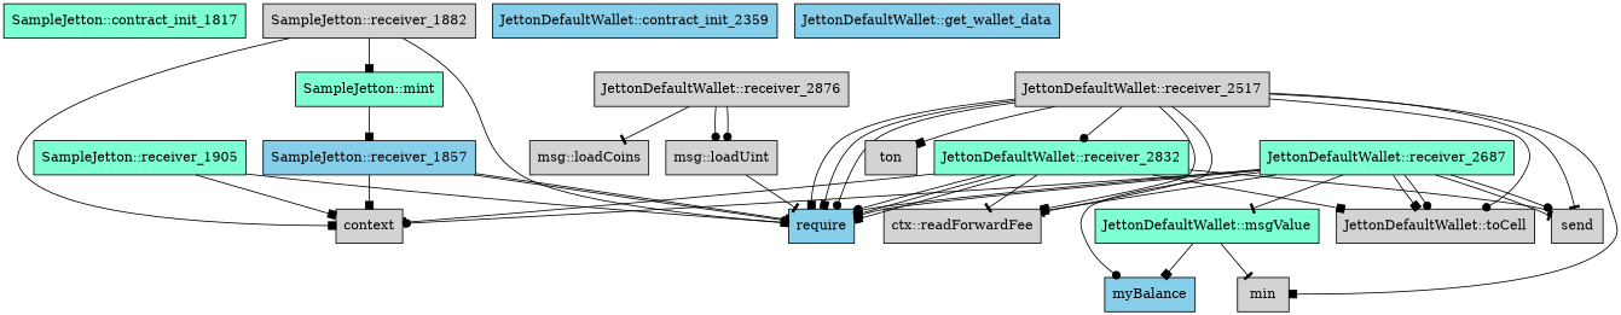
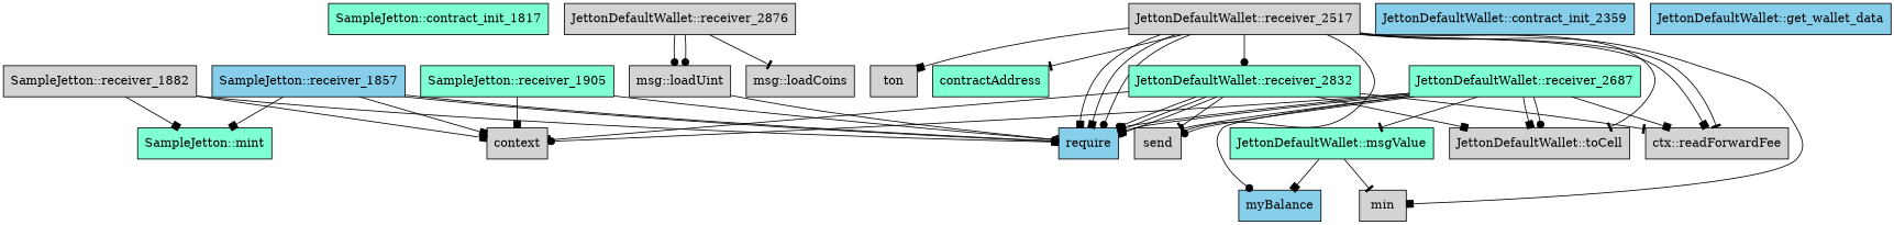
  digraph {
    node [fillcolor=lightgrey shape=box style=filled]
    edge [arrowhead=box]
    n1 [fillcolor=aquamarine label="SampleJetton::contract_init_1817"]
    n2 [fillcolor=skyblue label="SampleJetton::receiver_1857"]
    n3 [label=context]
    n4 [fillcolor=skyblue label=require]
    n5 [fillcolor=aquamarine label="SampleJetton::mint"]
    n6 [label="SampleJetton::receiver_1882"]
    n7 [fillcolor=aquamarine label="SampleJetton::receiver_1905"]
    n8 [fillcolor=skyblue label="JettonDefaultWallet::contract_init_2359"]
    n9 [label="JettonDefaultWallet::receiver_2517"]
    n10 [label="ctx::readForwardFee"]
    n11 [label=min]
    n12 [label=ton]
+   n13 [fillcolor=aquamarine label=contractAddress]
    n14 [label=send]
    n15 [label="JettonDefaultWallet::toCell"]
    n16 [fillcolor=aquamarine label="JettonDefaultWallet::receiver_2832"]
    n17 [fillcolor=aquamarine label="JettonDefaultWallet::receiver_2687"]
    n18 [fillcolor=aquamarine label="JettonDefaultWallet::msgValue"]
    n19 [fillcolor=skyblue label=myBalance]
    n20 [label="JettonDefaultWallet::receiver_2876"]
    n21 [label="msg::loadUint"]
    n22 [label="msg::loadCoins"]
    n23 [fillcolor=skyblue label="JettonDefaultWallet::get_wallet_data"]
    n2 -> n3
    n2 -> n4 [arrowhead=dot]
    n2 -> n4 [arrowhead=tee]
-   n5 -> n2
+   n2 -> n5
    n6 -> n3
    n6 -> n4
    n6 -> n5
    n7 -> n3
    n7 -> n4 [arrowhead=dot]
    n9 -> n4
    n9 -> n4
    n9 -> n4 [arrowhead=dot]
    n9 -> n10
    n9 -> n10 [arrowhead=tee]
    n9 -> n11
    n9 -> n12
+   n9 -> n13 [arrowhead=tee]
    n9 -> n14 [arrowhead=tee]
-   n9 -> n15 [arrowhead=dot]
+   n9 -> n15 [arrowhead=tee]
    n9 -> n16 [arrowhead=dot]
    n16 -> n3 [arrowhead=tee]
    n16 -> n4 [arrowhead=dot]
    n16 -> n4
    n16 -> n4
    n16 -> n10 [arrowhead=tee]
    n16 -> n14 [arrowhead=tee]
    n16 -> n15
    n17 -> n3 [arrowhead=dot]
    n17 -> n4
    n17 -> n4
    n17 -> n10
    n17 -> n14 [arrowhead=tee]
    n17 -> n14 [arrowhead=dot]
    n17 -> n15
    n17 -> n15 [arrowhead=dot]
    n17 -> n18 [arrowhead=tee]
    n17 -> n19 [arrowhead=dot]
    n18 -> n11 [arrowhead=tee]
    n18 -> n19
    n20 -> n21 [arrowhead=dot]
    n20 -> n21 [arrowhead=dot]
    n20 -> n22 [arrowhead=tee]
    n21 -> n4 [arrowhead=tee]
  }
